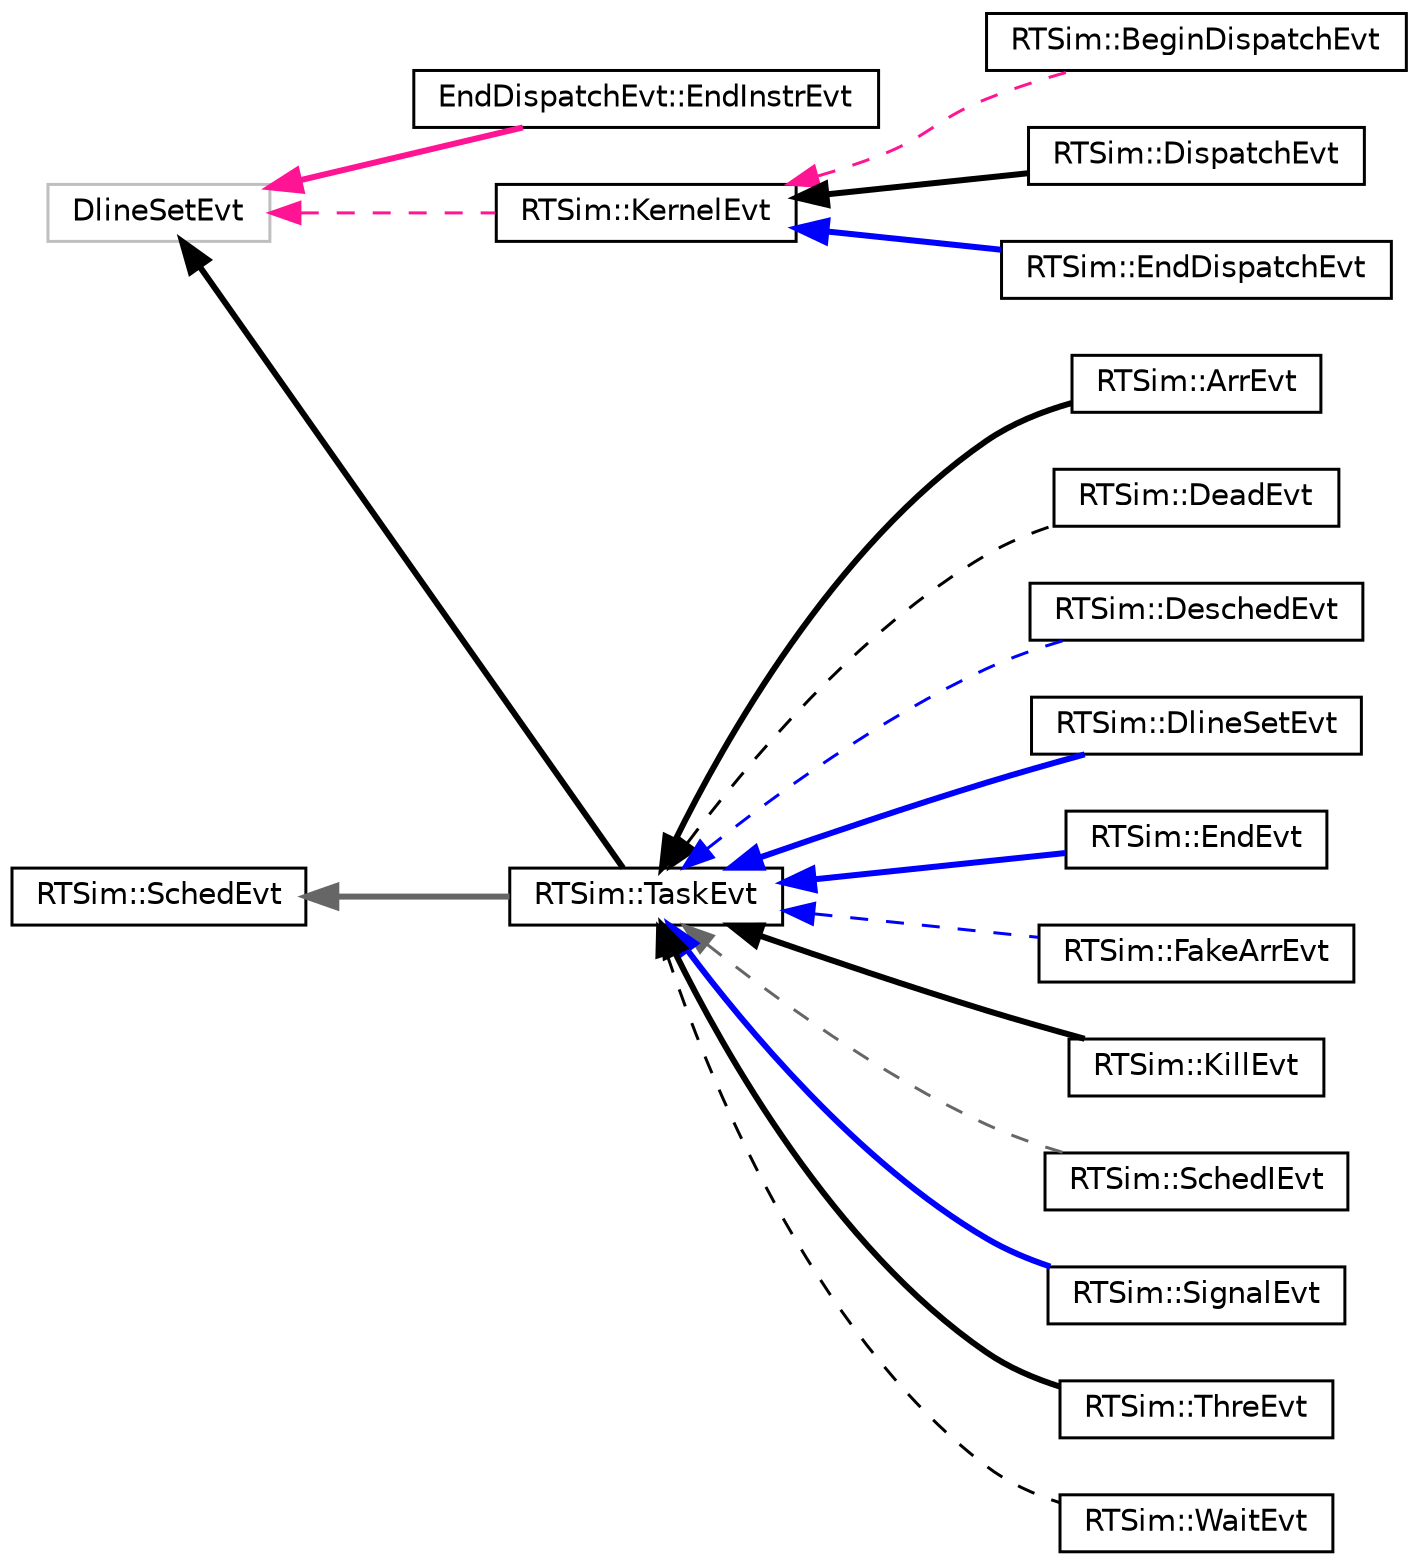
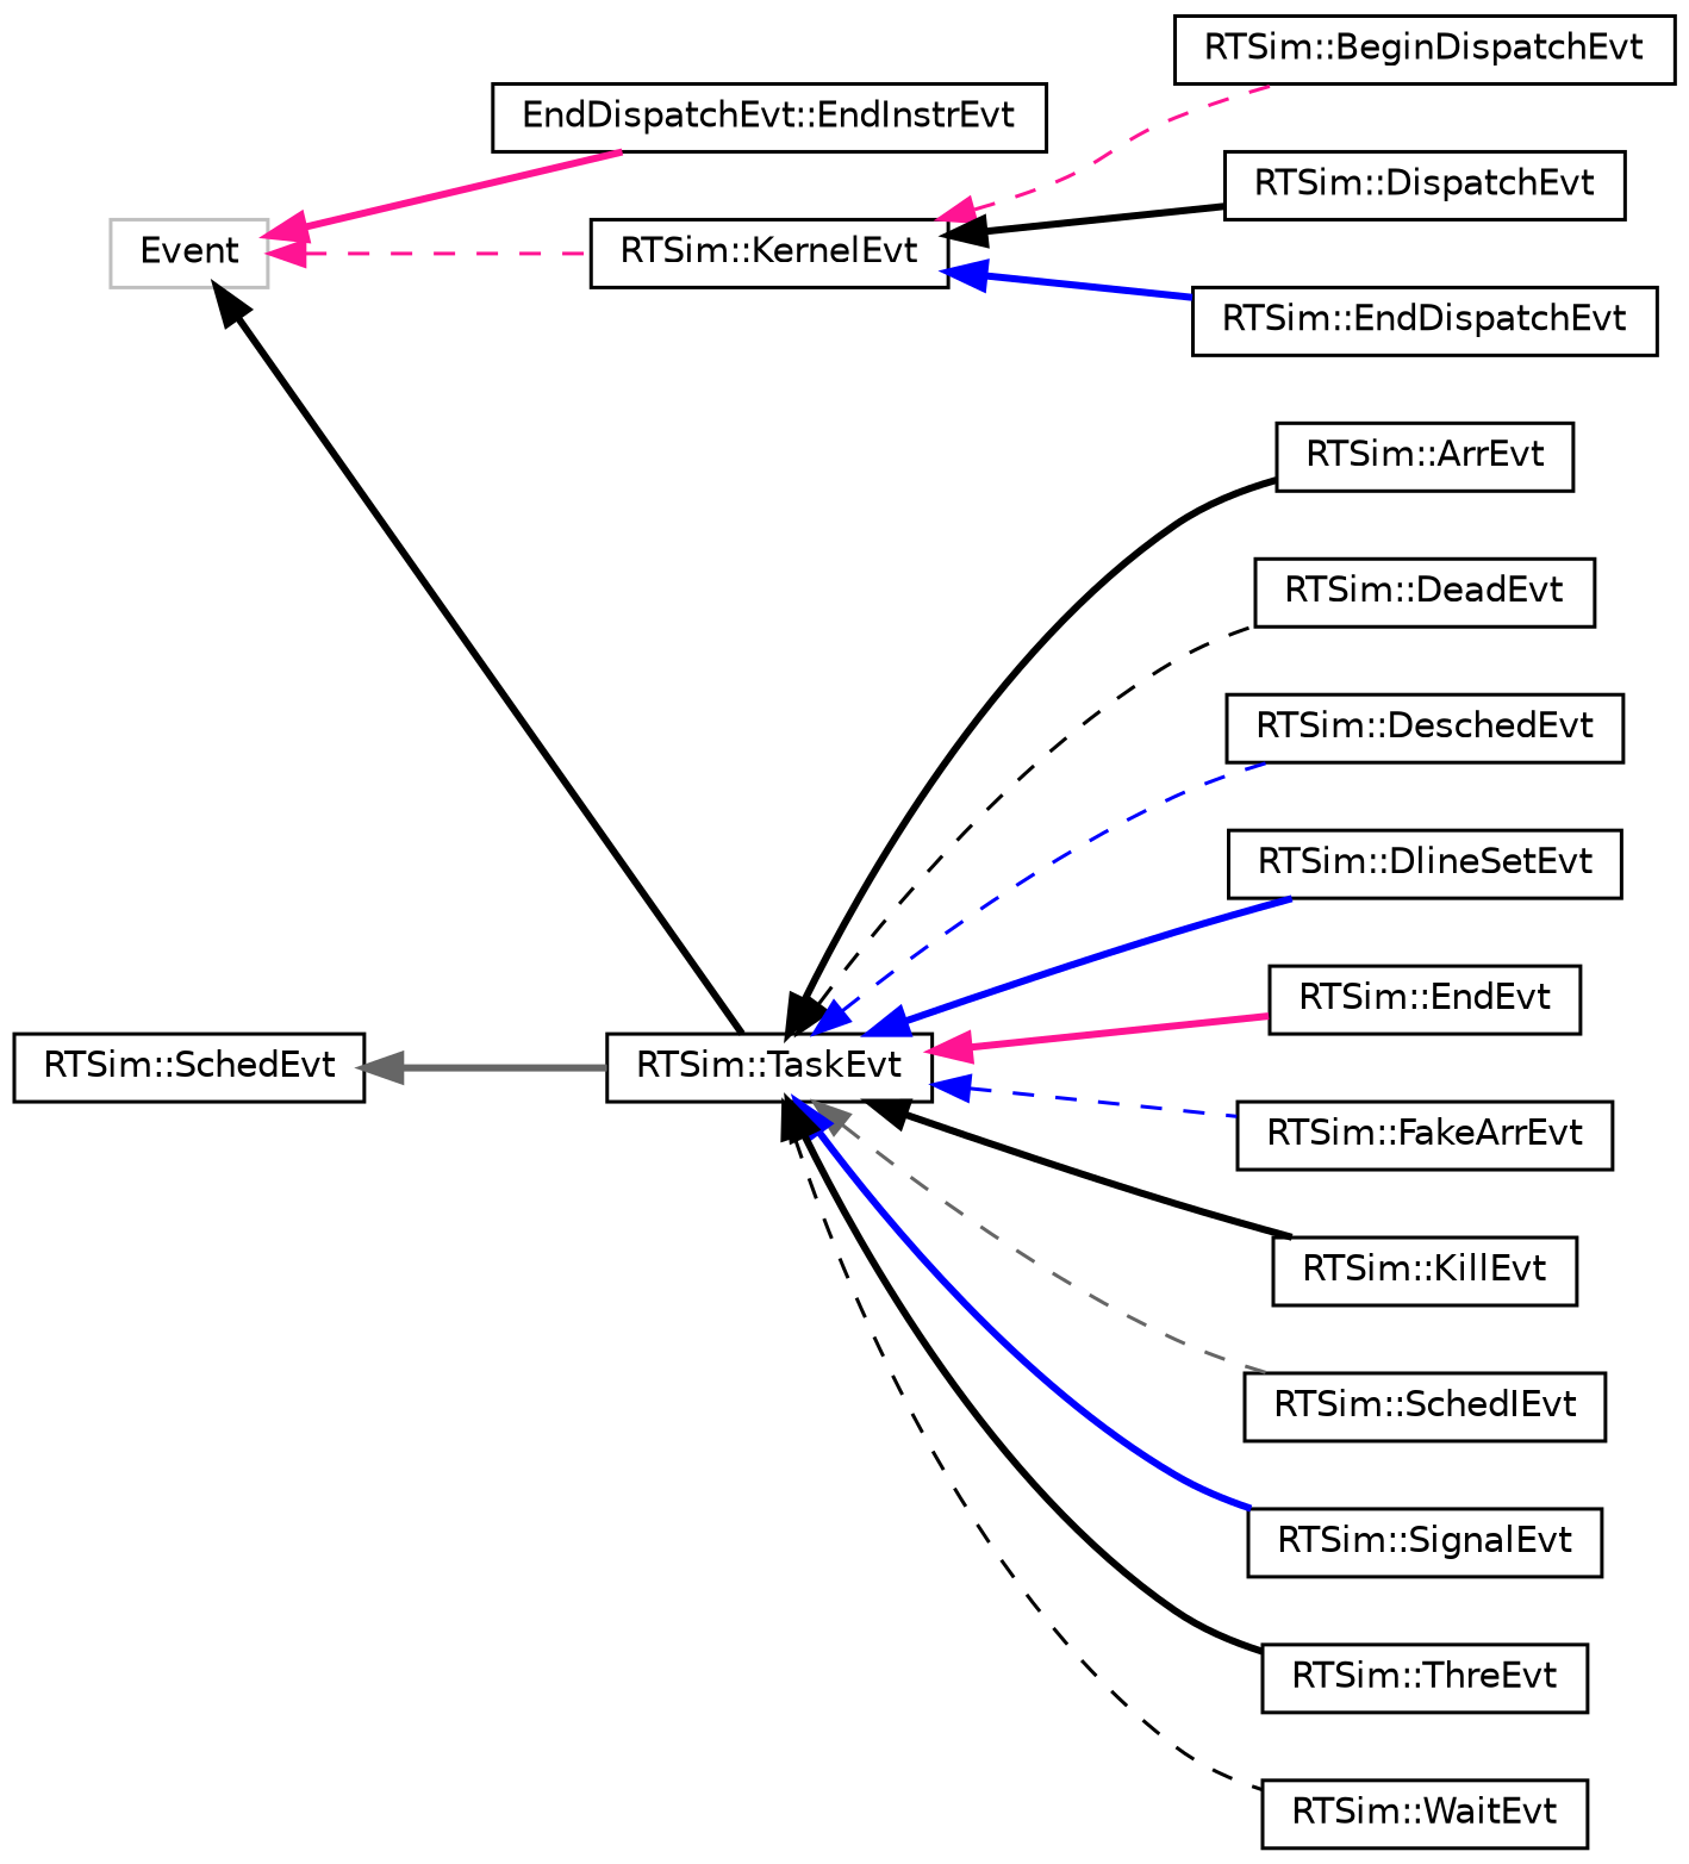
  digraph {
    rankdir=LR
    node [color=black fillcolor=white fontname=Helvetica fontsize=10 shape=record style=filled]
    edge [color=black dir=back fontname=Helvetica fontsize=10 labelfontname=Helvetica labelfontsize=10 style=bold]
-   n1 [color=grey75 height=0.2 label=DlineSetEvt width=0.4]
+   n1 [color=grey75 height=0.2 label=Event width=0.4]
    n2 [height=0.2 label="EndDispatchEvt::EndInstrEvt" width=0.4]
    n3 [height=0.2 label="RTSim::KernelEvt" width=0.4]
    n4 [height=0.2 label="RTSim::TaskEvt" width=0.4]
    n5 [height=0.2 label="RTSim::BeginDispatchEvt" width=0.4]
    n6 [height=0.2 label="RTSim::DispatchEvt" width=0.4]
    n7 [height=0.2 label="RTSim::EndDispatchEvt" width=0.4]
    n8 [height=0.2 label="RTSim::ArrEvt" width=0.4]
    n9 [height=0.2 label="RTSim::DeadEvt" width=0.4]
    n10 [height=0.2 label="RTSim::DeschedEvt" width=0.4]
    n11 [height=0.2 label="RTSim::DlineSetEvt" width=0.4]
    n12 [height=0.2 label="RTSim::EndEvt" width=0.4]
    n13 [height=0.2 label="RTSim::FakeArrEvt" width=0.4]
    n14 [height=0.2 label="RTSim::KillEvt" width=0.4]
    n15 [height=0.2 label="RTSim::SchedIEvt" width=0.4]
    n16 [height=0.2 label="RTSim::SignalEvt" width=0.4]
    n17 [height=0.2 label="RTSim::ThreEvt" width=0.4]
    n18 [height=0.2 label="RTSim::WaitEvt" width=0.4]
    n19 [height=0.2 label="RTSim::SchedEvt" width=0.4]
    n1 -> n2 [color=deeppink]
    n1 -> n3 [color=deeppink style=dashed]
    n1 -> n4
    n3 -> n5 [color=deeppink style=dashed]
    n3 -> n6
    n3 -> n7 [color=blue]
    n4 -> n8
    n4 -> n9 [style=dashed]
    n4 -> n10 [color=blue style=dashed]
    n4 -> n11 [color=blue]
-   n4 -> n12 [color=blue]
+   n4 -> n12 [color=deeppink]
    n4 -> n13 [color=blue style=dashed]
    n4 -> n14
    n4 -> n15 [color=gray40 style=dashed]
    n4 -> n16 [color=blue]
    n4 -> n17
    n4 -> n18 [style=dashed]
    n19 -> n4 [color=gray40]
  }
